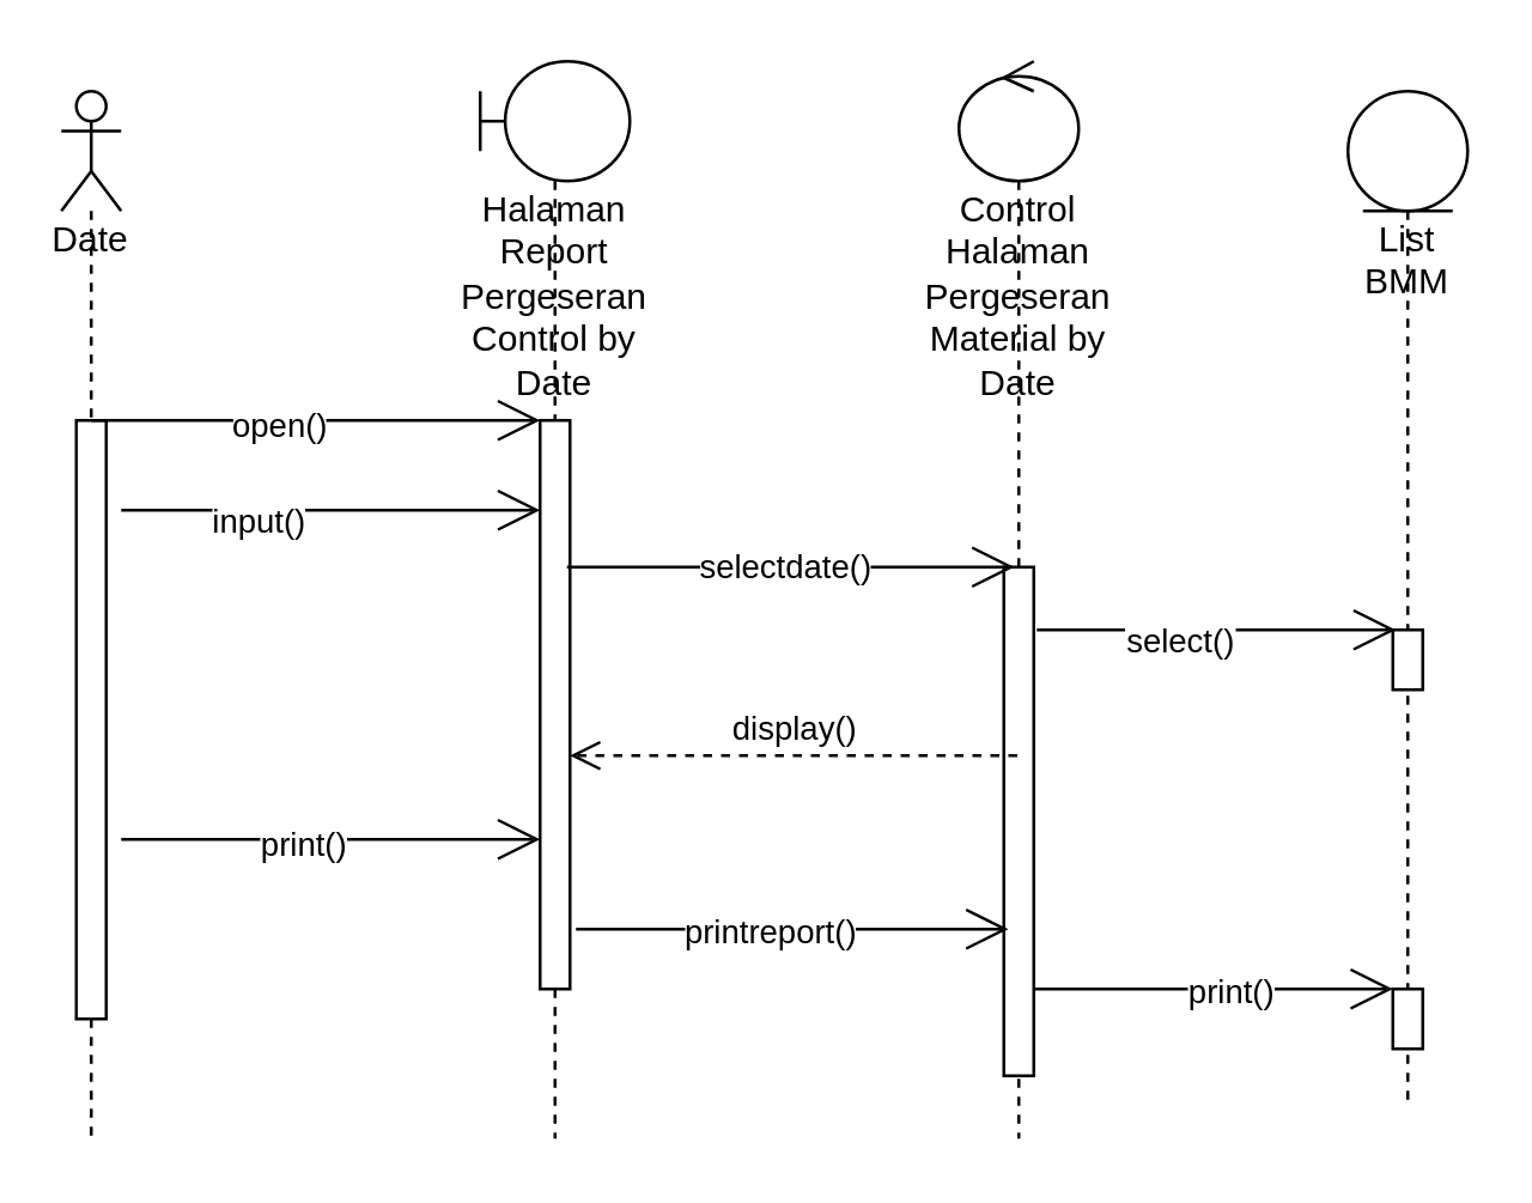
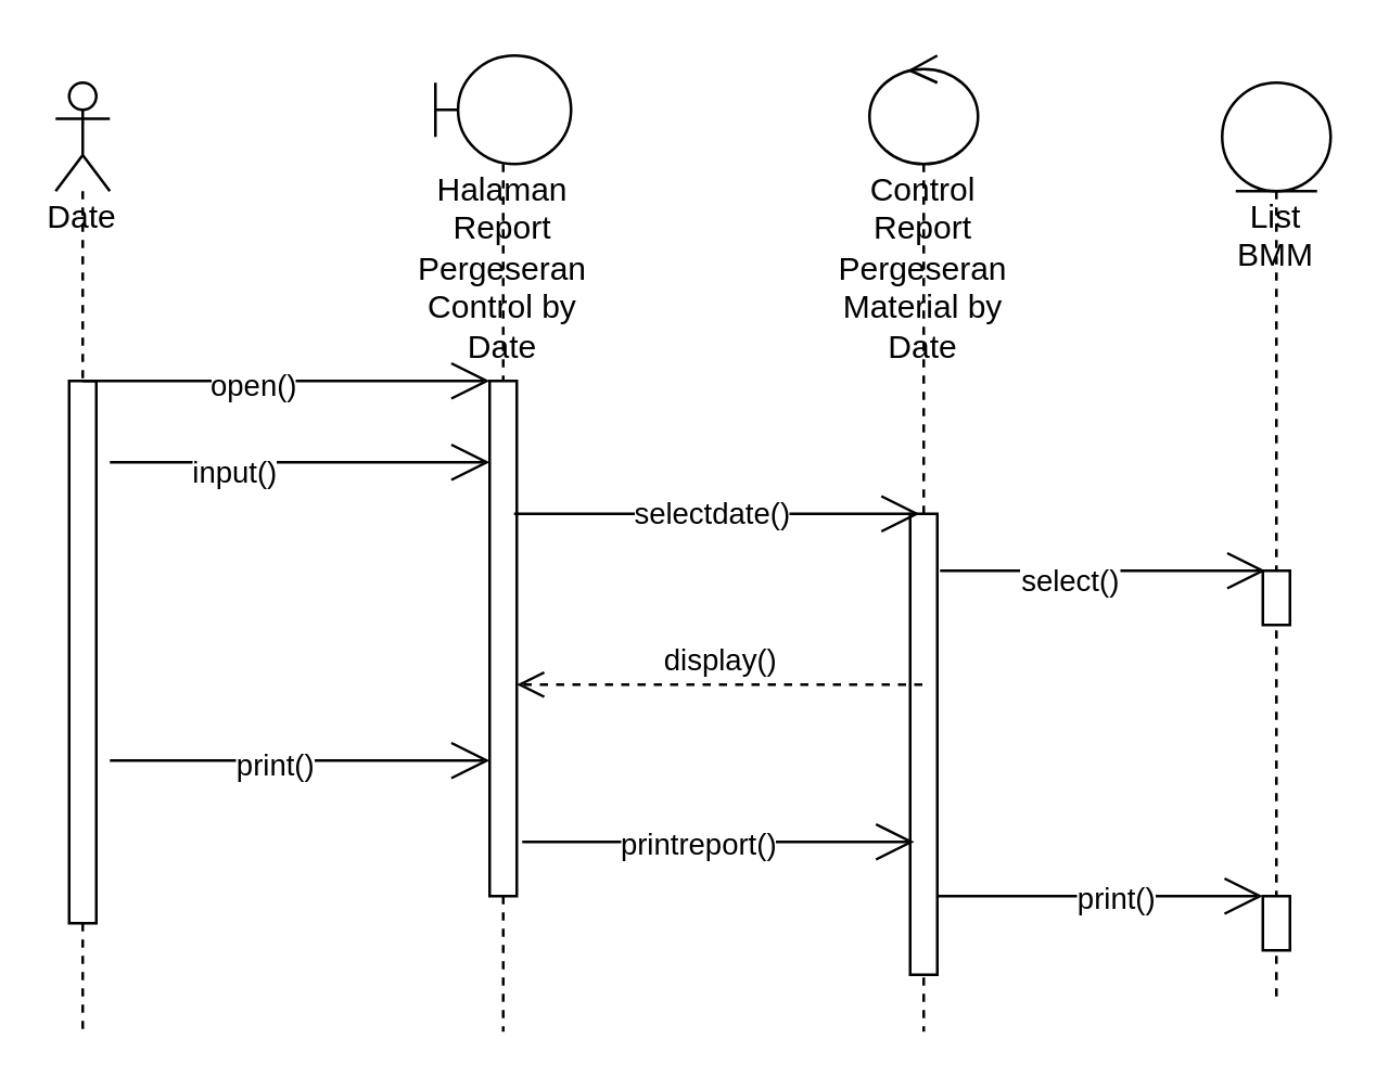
  <mxCell id="0" />
  <mxCell id="1" parent="0" />
  <mxCell id="2" value="Date" style="shape=umlLifeline;participant=umlActor;perimeter=lifelinePerimeter;whiteSpace=wrap;html=1;container=1;collapsible=0;recursiveResize=0;verticalAlign=top;spacingTop=36;outlineConnect=0;" parent="1" vertex="1"><mxGeometry x="20" y="30" width="20" height="350" as="geometry" /></mxCell>
  <mxCell id="3" value="" style="html=1;points=[];perimeter=orthogonalPerimeter;" parent="2" vertex="1"><mxGeometry x="5" y="110" width="10" height="200" as="geometry" /></mxCell>
  <mxCell id="4" value="Halaman Report Pergeseran Control by Date" style="shape=umlLifeline;participant=umlBoundary;perimeter=lifelinePerimeter;whiteSpace=wrap;html=1;container=1;collapsible=0;recursiveResize=0;verticalAlign=top;spacingTop=36;outlineConnect=0;" parent="1" vertex="1"><mxGeometry x="160" y="20" width="50" height="360" as="geometry" /></mxCell>
  <mxCell id="5" value="" style="html=1;points=[];perimeter=orthogonalPerimeter;" parent="4" vertex="1"><mxGeometry x="20" y="120" width="10" height="190" as="geometry" /></mxCell>
- <mxCell id="6" value="Control Halaman Pergeseran Material by Date" style="shape=umlLifeline;participant=umlControl;perimeter=lifelinePerimeter;whiteSpace=wrap;html=1;container=1;collapsible=0;recursiveResize=0;verticalAlign=top;spacingTop=36;outlineConnect=0;" parent="1" vertex="1"><mxGeometry x="320" y="20" width="40" height="360" as="geometry" /></mxCell>
+ <mxCell id="6" value="Control Report Pergeseran Material by Date" style="shape=umlLifeline;participant=umlControl;perimeter=lifelinePerimeter;whiteSpace=wrap;html=1;container=1;collapsible=0;recursiveResize=0;verticalAlign=top;spacingTop=36;outlineConnect=0;" parent="1" vertex="1"><mxGeometry x="320" y="20" width="40" height="360" as="geometry" /></mxCell>
  <mxCell id="7" value="" style="html=1;points=[];perimeter=orthogonalPerimeter;" parent="6" vertex="1"><mxGeometry x="15" y="169" width="10" height="170" as="geometry" /></mxCell>
  <mxCell id="8" value="List BMM" style="shape=umlLifeline;participant=umlEntity;perimeter=lifelinePerimeter;whiteSpace=wrap;html=1;container=1;collapsible=0;recursiveResize=0;verticalAlign=top;spacingTop=36;outlineConnect=0;" parent="1" vertex="1"><mxGeometry x="450" y="30" width="40" height="340" as="geometry" /></mxCell>
  <mxCell id="9" value="" style="html=1;points=[];perimeter=orthogonalPerimeter;" parent="8" vertex="1"><mxGeometry x="15" y="300" width="10" height="20" as="geometry" /></mxCell>
  <mxCell id="10" value="" style="html=1;points=[];perimeter=orthogonalPerimeter;" parent="8" vertex="1"><mxGeometry x="15" y="180" width="10" height="20" as="geometry" /></mxCell>
  <mxCell id="11" value="" style="endArrow=open;endFill=1;endSize=12;html=1;rounded=0;" parent="1" edge="1"><mxGeometry width="160" relative="1" as="geometry"><mxPoint x="30" y="140" as="sourcePoint" /><mxPoint x="180" y="140" as="targetPoint" /></mxGeometry></mxCell>
  <mxCell id="12" value="open()" style="edgeLabel;html=1;align=center;verticalAlign=middle;resizable=0;points=[];" parent="11" vertex="1" connectable="0"><mxGeometry x="-0.173" y="-1" relative="1" as="geometry"><mxPoint as="offset" /></mxGeometry></mxCell>
  <mxCell id="13" value="" style="endArrow=open;endFill=1;endSize=12;html=1;rounded=0;" parent="1" edge="1"><mxGeometry width="160" relative="1" as="geometry"><mxPoint x="192" y="310" as="sourcePoint" /><mxPoint x="336.5" y="310" as="targetPoint" /><Array as="points"><mxPoint x="247" y="310" /></Array></mxGeometry></mxCell>
  <mxCell id="14" value="printreport()" style="edgeLabel;html=1;align=center;verticalAlign=middle;resizable=0;points=[];" parent="13" vertex="1" connectable="0"><mxGeometry x="-0.3" y="1" relative="1" as="geometry"><mxPoint x="13" y="1" as="offset" /></mxGeometry></mxCell>
  <mxCell id="15" value="" style="endArrow=open;endFill=1;endSize=12;html=1;rounded=0;" parent="1" edge="1"><mxGeometry width="160" relative="1" as="geometry"><mxPoint x="40" y="280" as="sourcePoint" /><mxPoint x="180" y="280" as="targetPoint" /><Array as="points" /></mxGeometry></mxCell>
  <mxCell id="16" value="print()" style="edgeLabel;html=1;align=center;verticalAlign=middle;resizable=0;points=[];" parent="15" vertex="1" connectable="0"><mxGeometry x="-0.343" y="-1" relative="1" as="geometry"><mxPoint x="14" as="offset" /></mxGeometry></mxCell>
  <mxCell id="17" value="" style="endArrow=open;endFill=1;endSize=12;html=1;rounded=0;" parent="1" edge="1"><mxGeometry width="160" relative="1" as="geometry"><mxPoint x="345" y="330" as="sourcePoint" /><mxPoint x="465" y="330" as="targetPoint" /><Array as="points" /></mxGeometry></mxCell>
  <mxCell id="18" value="print()" style="edgeLabel;html=1;align=center;verticalAlign=middle;resizable=0;points=[];" parent="17" vertex="1" connectable="0"><mxGeometry x="-0.343" y="-1" relative="1" as="geometry"><mxPoint x="26" y="-1" as="offset" /></mxGeometry></mxCell>
  <mxCell id="19" value="" style="endArrow=open;endFill=1;endSize=12;html=1;rounded=0;fontSize=11;" parent="1" edge="1"><mxGeometry width="160" relative="1" as="geometry"><mxPoint x="189" y="189" as="sourcePoint" /><mxPoint x="338.5" y="189" as="targetPoint" /><Array as="points" /></mxGeometry></mxCell>
  <mxCell id="20" value="selectdate()" style="edgeLabel;html=1;align=center;verticalAlign=middle;resizable=0;points=[];fontSize=11;" parent="19" vertex="1" connectable="0"><mxGeometry x="-0.2" relative="1" as="geometry"><mxPoint x="12" y="-1" as="offset" /></mxGeometry></mxCell>
  <mxCell id="21" value="" style="endArrow=open;endFill=1;endSize=12;html=1;rounded=0;fontSize=11;" parent="1" edge="1"><mxGeometry width="160" relative="1" as="geometry"><mxPoint x="346" y="210" as="sourcePoint" /><mxPoint x="466" y="210" as="targetPoint" /></mxGeometry></mxCell>
  <mxCell id="22" value="select()" style="edgeLabel;html=1;align=center;verticalAlign=middle;resizable=0;points=[];fontSize=11;" parent="21" vertex="1" connectable="0"><mxGeometry x="-0.217" y="-3" relative="1" as="geometry"><mxPoint as="offset" /></mxGeometry></mxCell>
  <mxCell id="23" value="display()" style="html=1;verticalAlign=bottom;endArrow=open;dashed=1;endSize=8;rounded=0;fontSize=11;" parent="1" edge="1"><mxGeometry relative="1" as="geometry"><mxPoint x="339.5" y="252" as="sourcePoint" /><mxPoint x="190" y="252" as="targetPoint" /></mxGeometry></mxCell>
  <mxCell id="24" value="" style="endArrow=open;endFill=1;endSize=12;html=1;rounded=0;" parent="1" edge="1"><mxGeometry width="160" relative="1" as="geometry"><mxPoint x="40" y="170" as="sourcePoint" /><mxPoint x="180" y="170" as="targetPoint" /></mxGeometry></mxCell>
  <mxCell id="25" value="input()" style="edgeLabel;html=1;align=center;verticalAlign=middle;resizable=0;points=[];" parent="24" vertex="1" connectable="0"><mxGeometry x="-0.362" y="-3" relative="1" as="geometry"><mxPoint as="offset" /></mxGeometry></mxCell>
